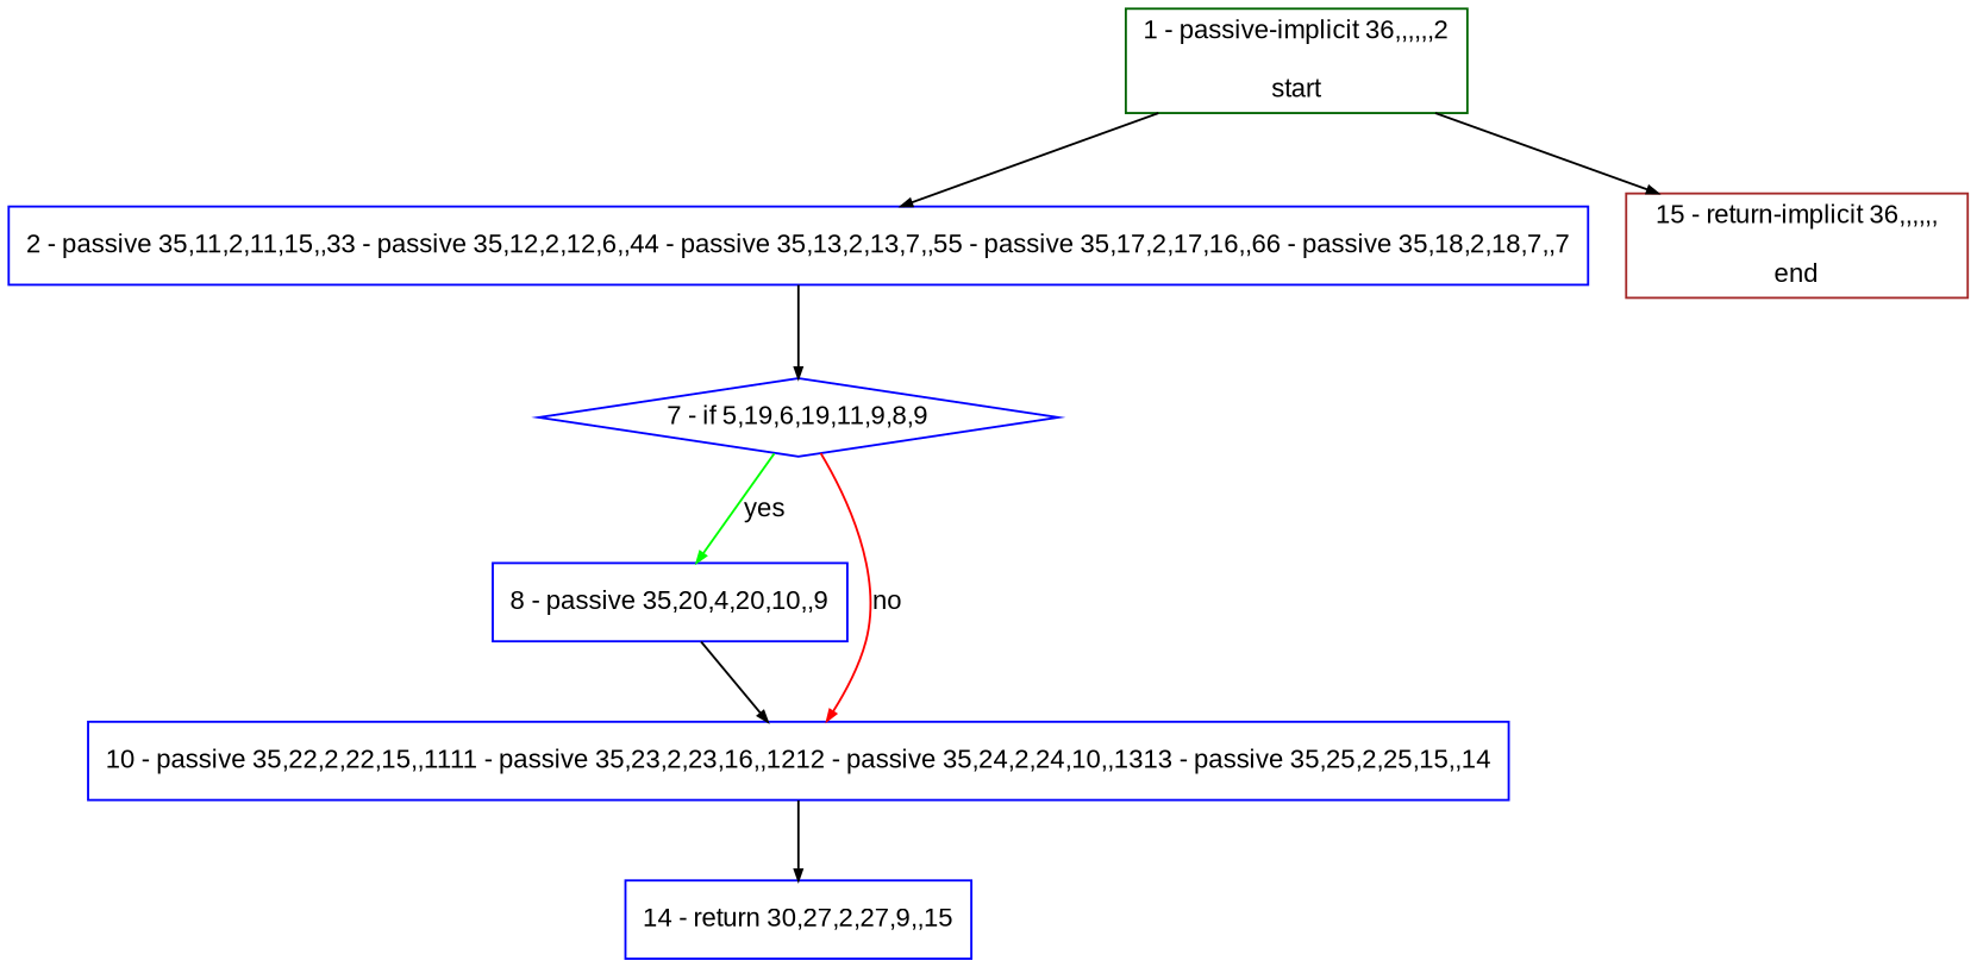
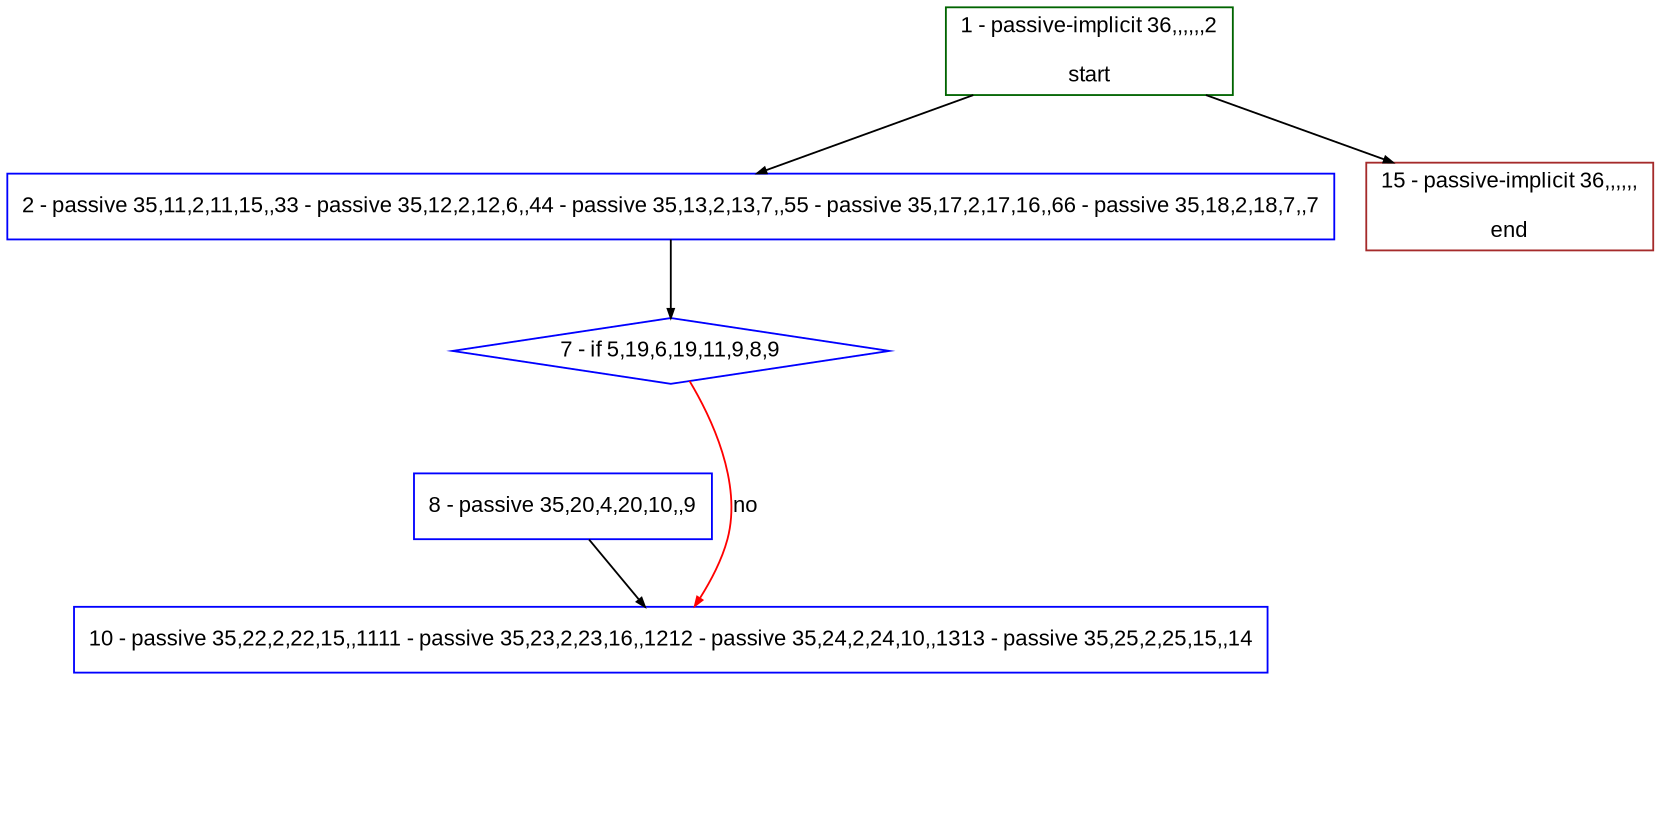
  digraph {
    bgcolor=white
    compound=true
    fillcolor="#FFFFCC"
    fontname=Arial
    fontsize=12
    pack=true
    packmode=clust
    style="rounded,filled"
    node [color="#0000ff" compound=true fillcolor="#ffffff" fixedsize=false fontname=Arial fontsize=12 node_initialized=no shape=box style=filled]
    edge [arrowhead=normal arrowsize=0.5 arrowtail=none color="#000000" compound=true dir=forward fontcolor=black fontname=Arial fontsize=12]
    n1 [label="2 - passive 35,11,2,11,15,,33 - passive 35,12,2,12,6,,44 - passive 35,13,2,13,7,,55 - passive 35,17,2,17,16,,66 - passive 35,18,2,18,7,,7"]
    n2 [label="7 - if 5,19,6,19,11,9,8,9" shape=diamond]
    n3 [label="8 - passive 35,20,4,20,10,,9"]
    n4 [label="10 - passive 35,22,2,22,15,,1111 - passive 35,23,2,23,16,,1212 - passive 35,24,2,24,10,,1313 - passive 35,25,2,25,15,,14"]
    n5 [color="#006400" label="1 - passive-implicit 36,,,,,,2\n\nstart"]
-   n6 [color="#a52a2a" label="15 - return-implicit 36,,,,,,\n\nend"]
-   n7 [label="14 - return 30,27,2,27,9,,15"]
+   n6 [color="#a52a2a" label="15 - passive-implicit 36,,,,,,\n\nend"]
    n1 -> n2
-   n2 -> n3 [color="#00ff00" label=yes]
    n2 -> n4 [color="#ff0000" label=no]
    n3 -> n4
-   n4 -> n7
    n5 -> n1
    n5 -> n6
  }
